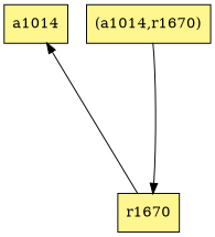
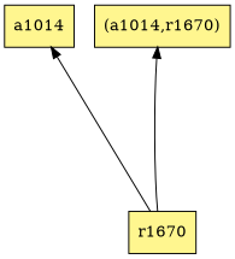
  digraph {
    rankdir=BT
    ranksep=2.0
    node [fillcolor=khaki1 shape=record style=filled]
    n1 [label="{a1014}"]
    n2 [label="{r1670}"]
    n3 [label="{(a1014,r1670)}"]
    n2 -> n1
-   n3 -> n2
+   n2 -> n3
  }
